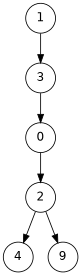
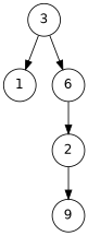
  digraph {
    fontname="DejaVu Sans"
    node [fontname="DejaVu Sans" shape=circle]
    edge [fontname="DejaVu Sans"]
    n1 [label=1]
    n2 [label=3]
    n3 [label=2]
-   n4 [label=4]
    n5 [label=9]
-   n6 [label=0]
-   n1 -> n2
+   n6 [label=6]
+   n2 -> n1
    n2 -> n6
-   n3 -> n4
    n3 -> n5
    n6 -> n3
  }
